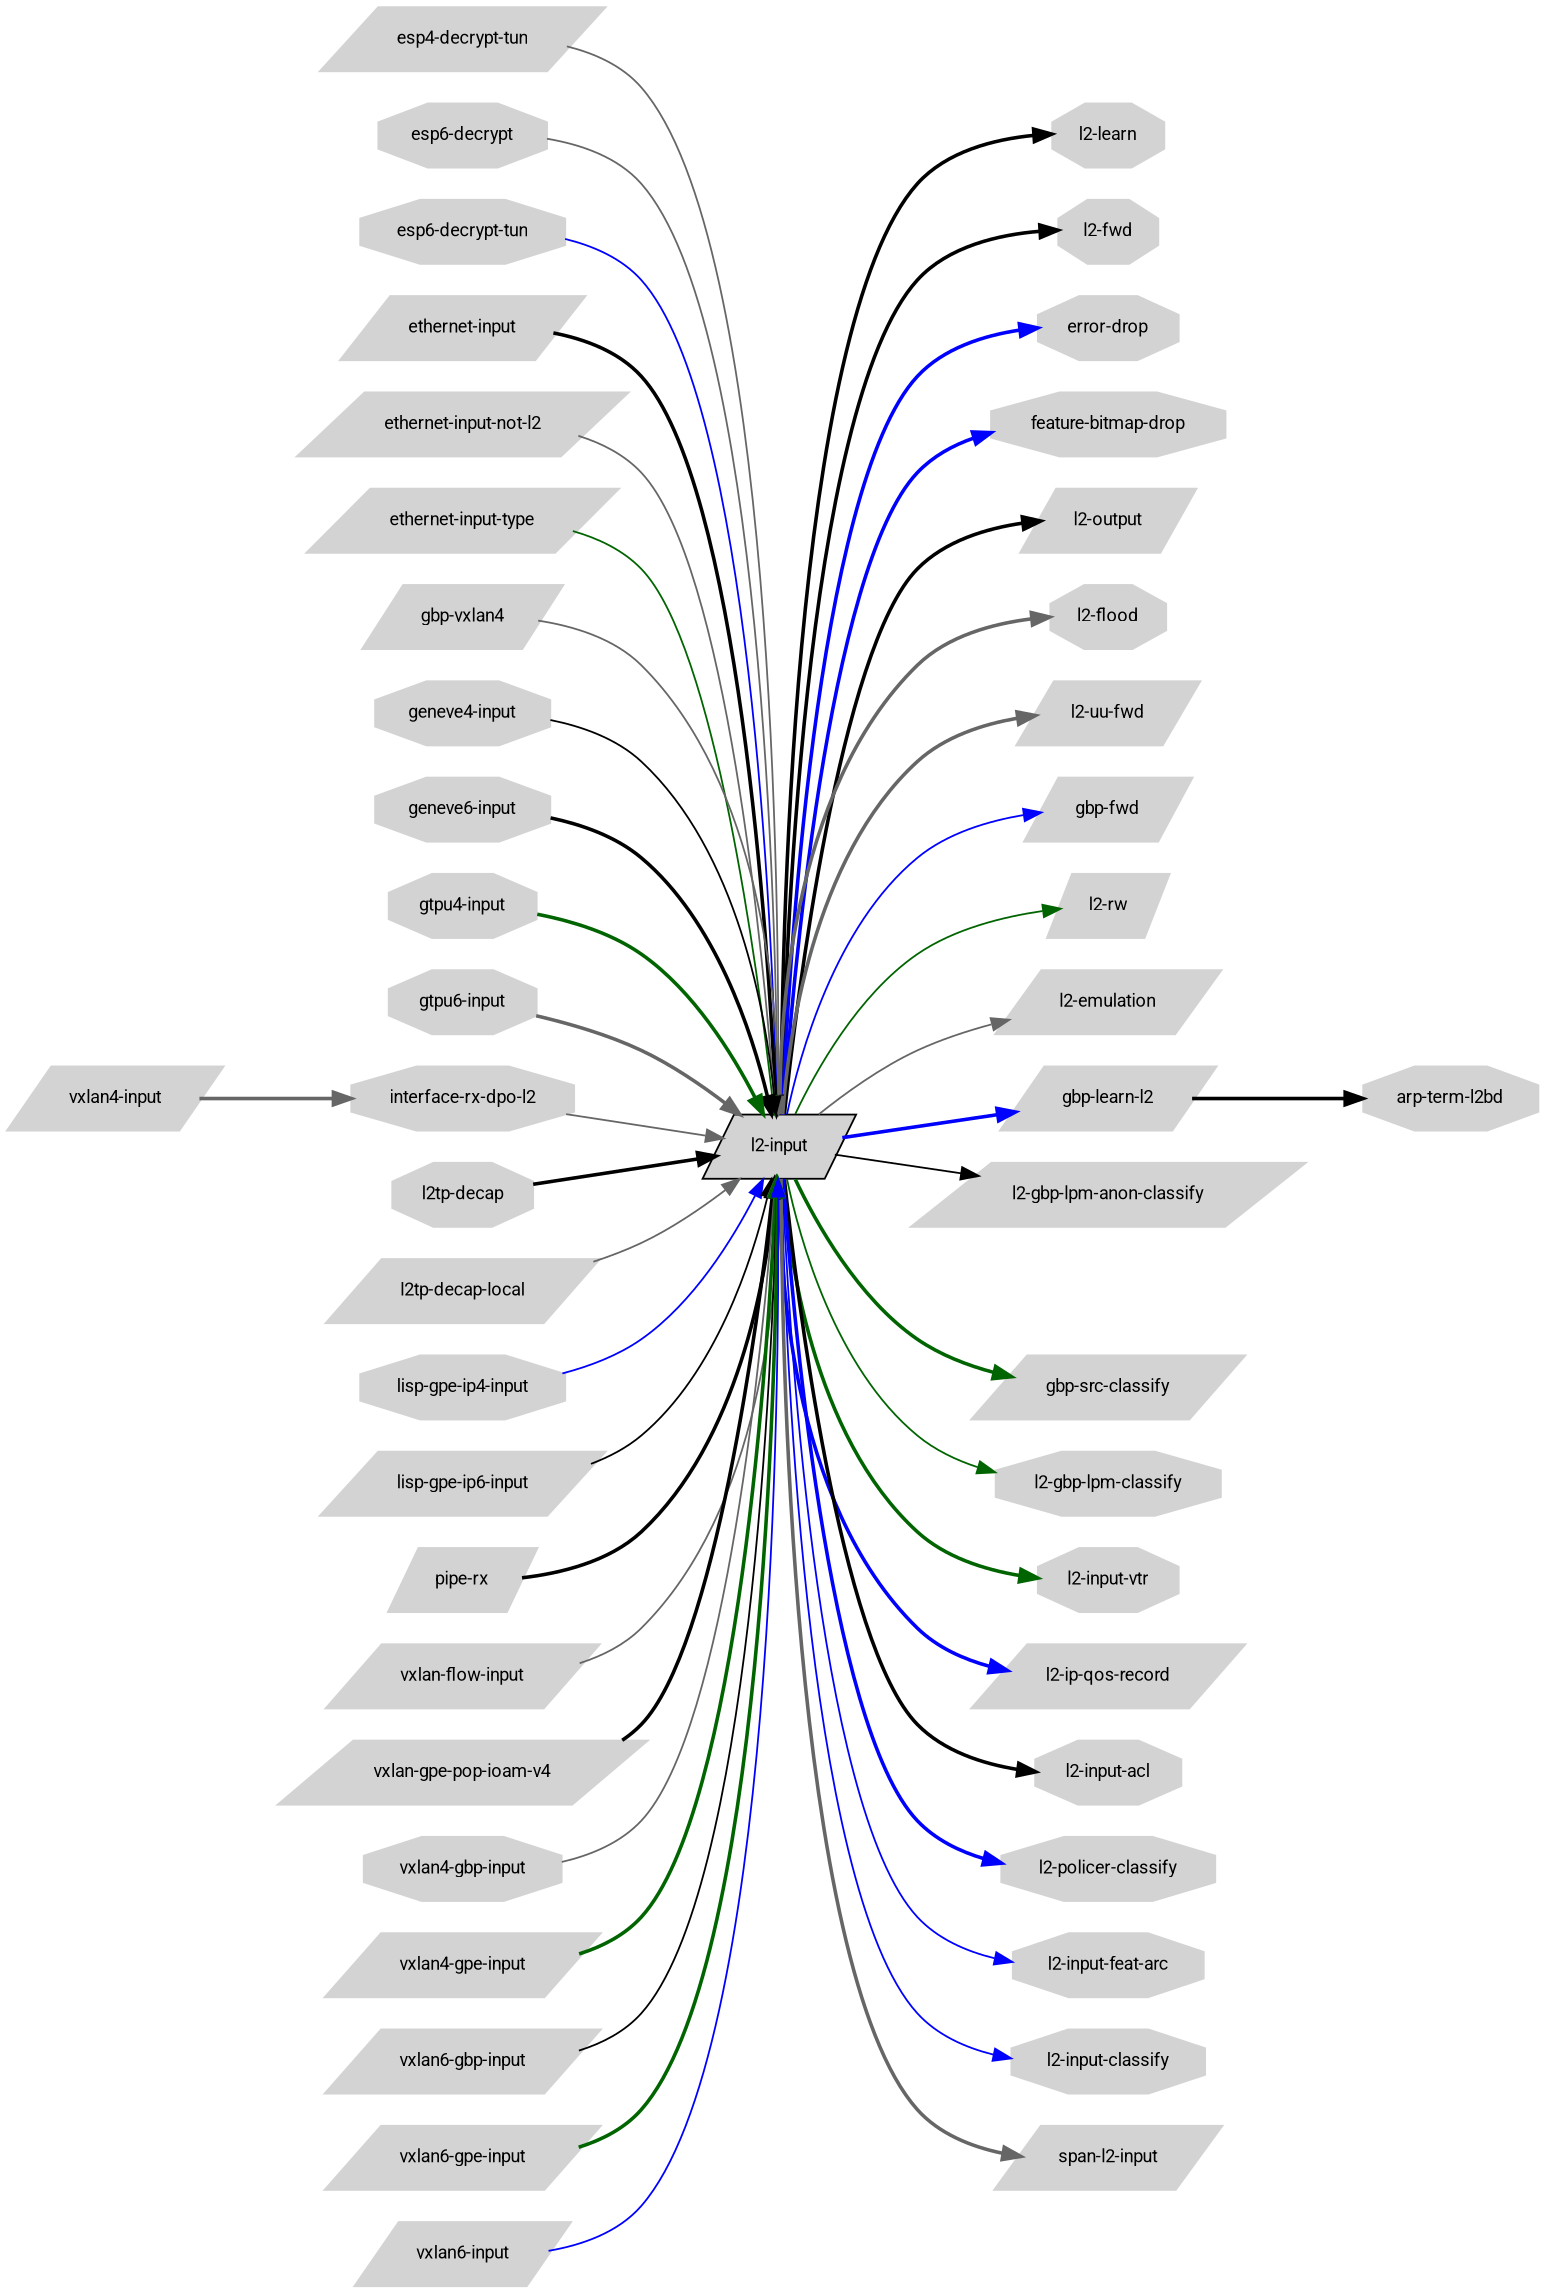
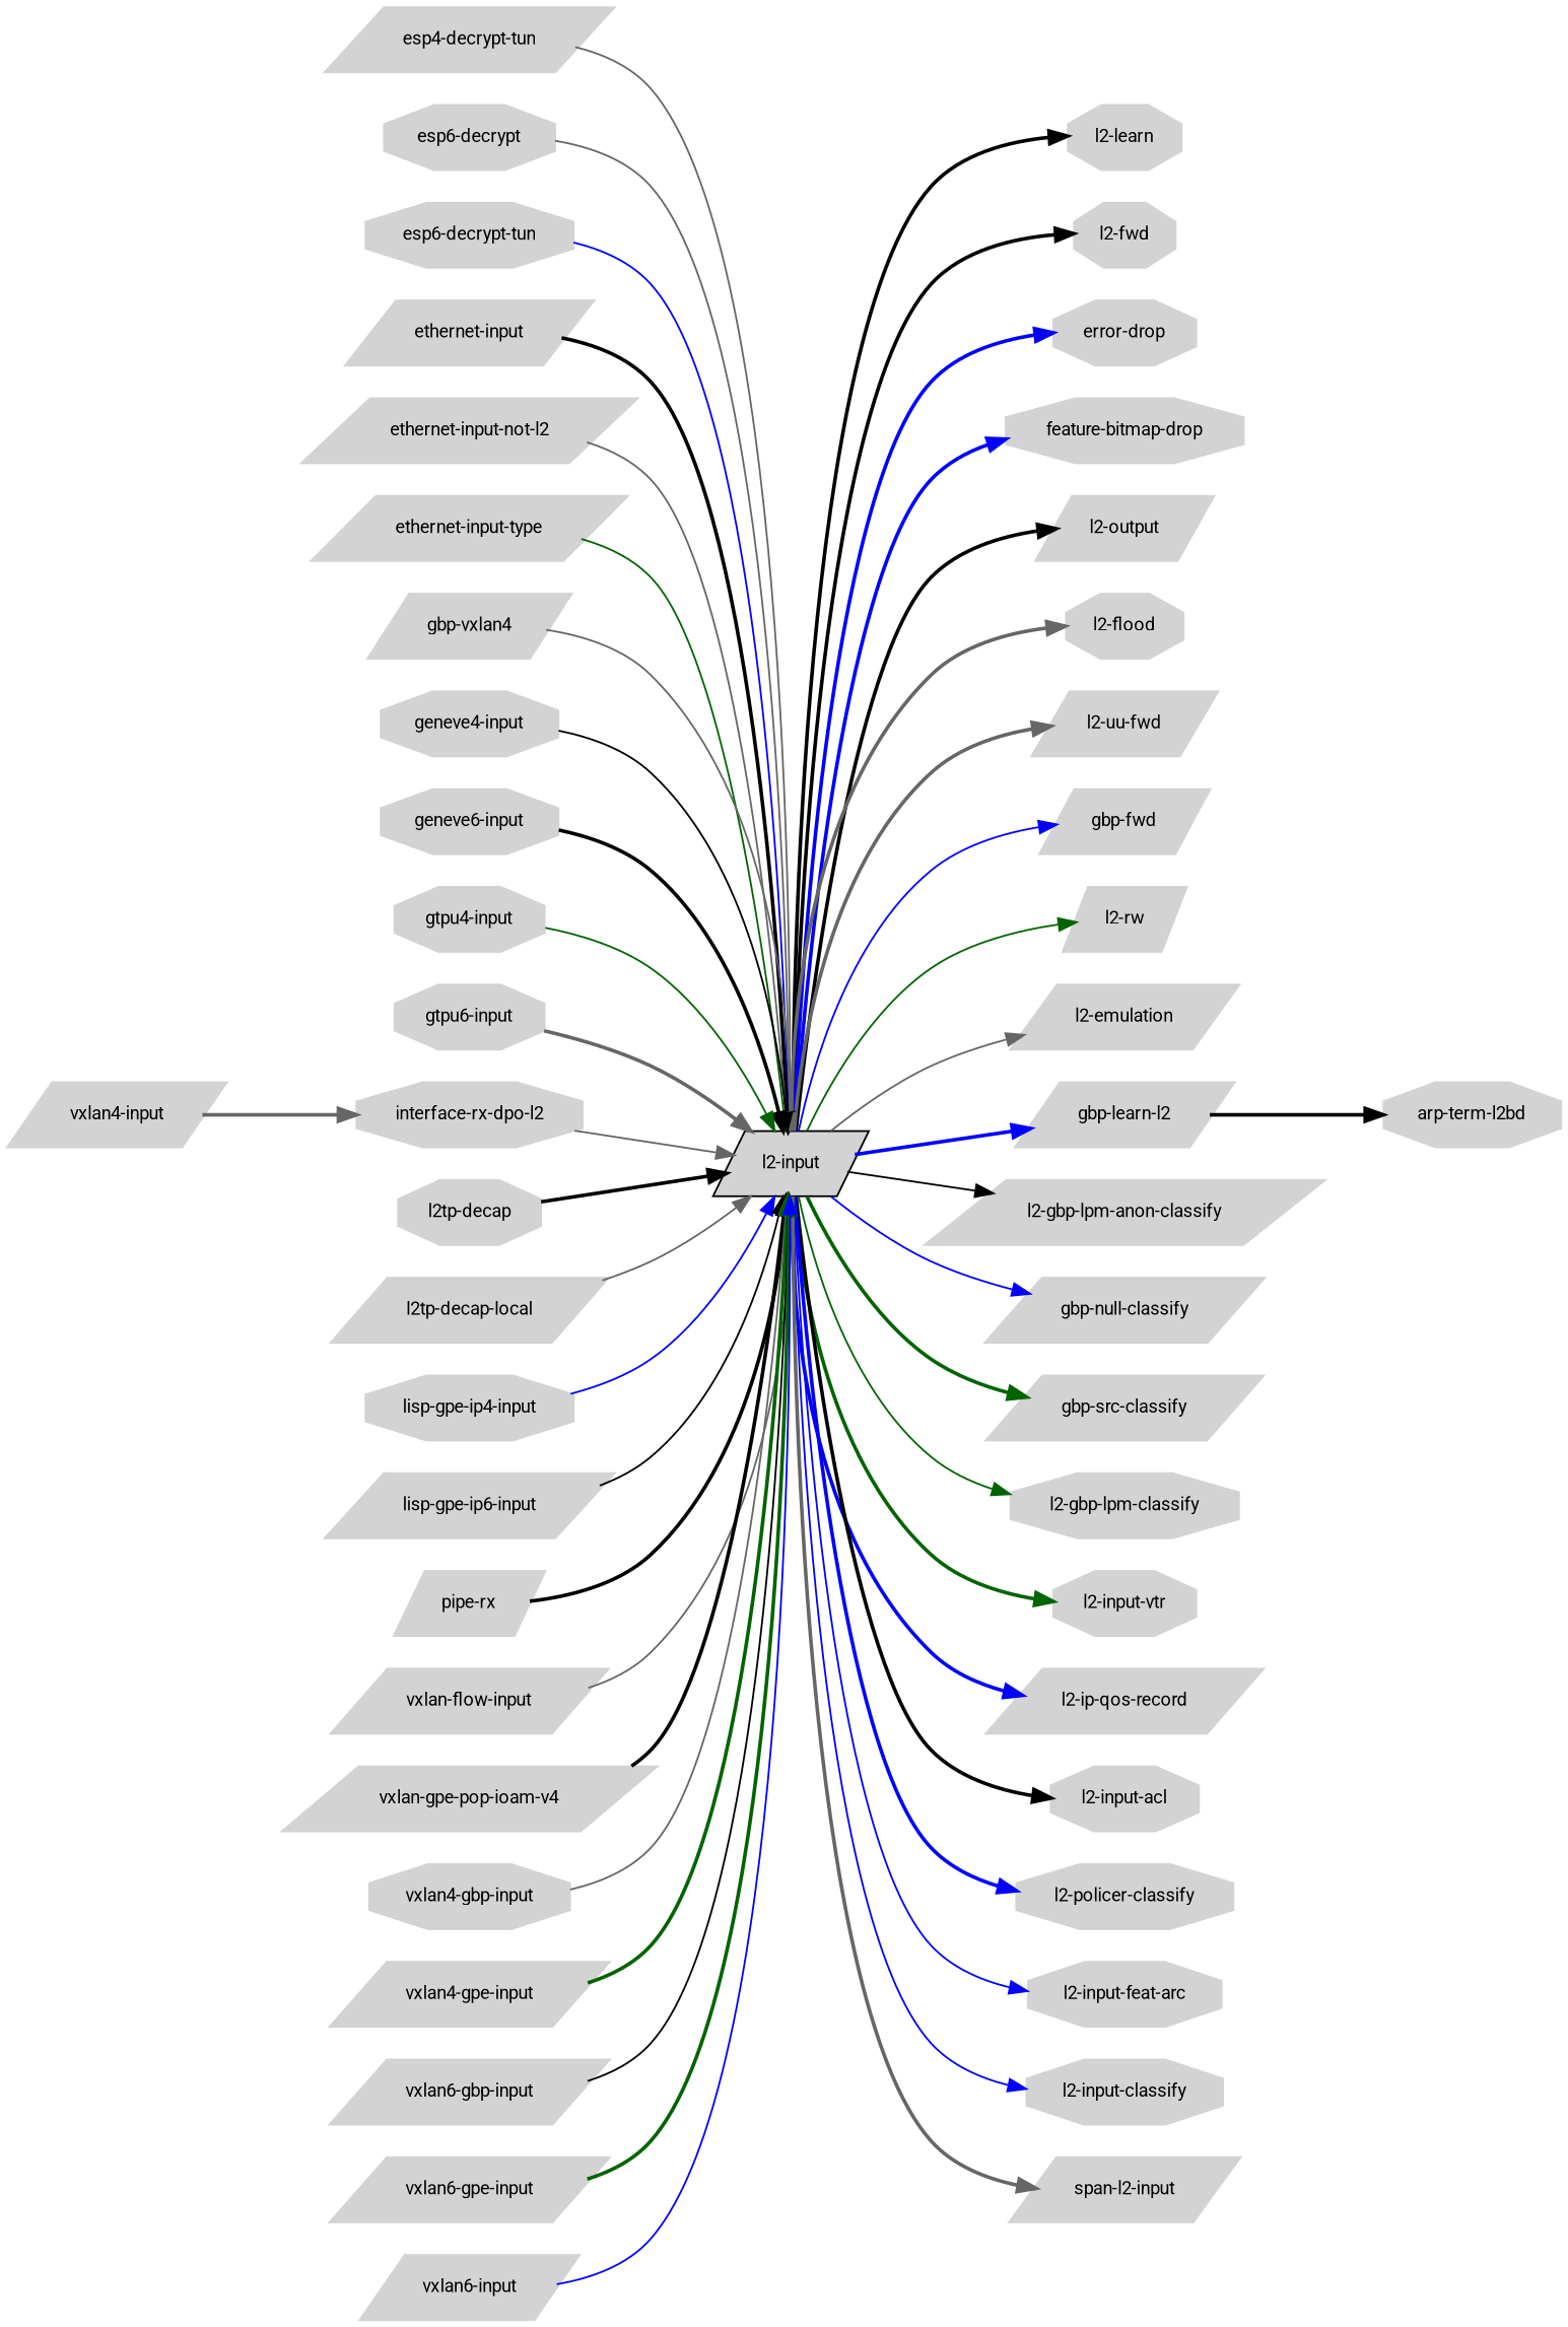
  digraph {
    fontname=Roboto
    rankdir=LR
    node [color=lightgray fillcolor=lightgray fontcolor=black fontname=Roboto fontsize=10 shape=parallelogram style=filled]
    edge [color=black fontname=Roboto fontsize=8 style=bold]
    "l2-input" [color=black]
    "l2-learn" [shape=octagon]
    "l2-fwd" [shape=octagon]
    "error-drop" [shape=octagon]
    "feature-bitmap-drop" [shape=octagon]
    "l2-output"
    "l2-flood" [shape=octagon]
    "l2-uu-fwd"
    "gbp-fwd"
    "l2-rw"
    "l2-emulation"
    "gbp-learn-l2"
    "l2-gbp-lpm-anon-classify"
+   "gbp-null-classify"
    "gbp-src-classify"
    "l2-gbp-lpm-classify" [shape=octagon]
    "l2-input-vtr" [shape=octagon]
    "l2-ip-qos-record"
    "l2-input-acl" [shape=octagon]
    "l2-policer-classify" [shape=octagon]
    "l2-input-feat-arc" [shape=octagon]
    "l2-input-classify" [shape=octagon]
    "span-l2-input"
    "arp-term-l2bd" [shape=octagon]
    "esp4-decrypt-tun"
    "esp6-decrypt" [shape=octagon]
    "esp6-decrypt-tun" [shape=octagon]
    "ethernet-input"
    "ethernet-input-not-l2"
    "ethernet-input-type"
    "gbp-vxlan4"
    "geneve4-input" [shape=octagon]
    "geneve6-input" [shape=octagon]
    "gtpu4-input" [shape=octagon]
    "gtpu6-input" [shape=octagon]
    "interface-rx-dpo-l2" [shape=octagon]
    "l2tp-decap" [shape=octagon]
    "l2tp-decap-local"
    "lisp-gpe-ip4-input" [shape=octagon]
    "lisp-gpe-ip6-input"
    "pipe-rx"
    "vxlan-flow-input"
    "vxlan-gpe-pop-ioam-v4"
    "vxlan4-gbp-input" [shape=octagon]
    "vxlan4-gpe-input"
    "vxlan4-input"
    "vxlan6-gbp-input"
    "vxlan6-gpe-input"
    "vxlan6-input"
    "l2-input" -> "l2-learn"
    "l2-input" -> "l2-fwd"
    "l2-input" -> "error-drop" [color=blue]
    "l2-input" -> "feature-bitmap-drop" [color=blue]
    "l2-input" -> "l2-output"
    "l2-input" -> "l2-flood" [color=gray40]
    "l2-input" -> "l2-uu-fwd" [color=gray40]
    "l2-input" -> "gbp-fwd" [color=blue style=solid]
    "l2-input" -> "l2-rw" [color=darkgreen style=solid]
    "l2-input" -> "l2-emulation" [color=gray40 style=solid]
    "l2-input" -> "gbp-learn-l2" [color=blue]
    "l2-input" -> "l2-gbp-lpm-anon-classify" [style=solid]
+   "l2-input" -> "gbp-null-classify" [color=blue style=solid]
    "l2-input" -> "gbp-src-classify" [color=darkgreen]
    "l2-input" -> "l2-gbp-lpm-classify" [color=darkgreen style=solid]
    "l2-input" -> "l2-input-vtr" [color=darkgreen]
    "l2-input" -> "l2-ip-qos-record" [color=blue]
    "l2-input" -> "l2-input-acl"
    "l2-input" -> "l2-policer-classify" [color=blue]
    "l2-input" -> "l2-input-feat-arc" [color=blue style=solid]
    "l2-input" -> "l2-input-classify" [color=blue style=solid]
    "l2-input" -> "span-l2-input" [color=gray40]
    "gbp-learn-l2" -> "arp-term-l2bd"
    "esp4-decrypt-tun" -> "l2-input" [color=gray40 style=solid]
    "esp6-decrypt" -> "l2-input" [color=gray40 style=solid]
    "esp6-decrypt-tun" -> "l2-input" [color=blue style=solid]
    "ethernet-input" -> "l2-input"
    "ethernet-input-not-l2" -> "l2-input" [color=gray40 style=solid]
    "ethernet-input-type" -> "l2-input" [color=darkgreen style=solid]
    "gbp-vxlan4" -> "l2-input" [color=gray40 style=solid]
    "geneve4-input" -> "l2-input" [style=solid]
    "geneve6-input" -> "l2-input"
-   "gtpu4-input" -> "l2-input" [color=darkgreen]
+   "gtpu4-input" -> "l2-input" [color=darkgreen style=solid]
    "gtpu6-input" -> "l2-input" [color=gray40]
    "interface-rx-dpo-l2" -> "l2-input" [color=gray40 style=solid]
    "l2tp-decap" -> "l2-input"
    "l2tp-decap-local" -> "l2-input" [color=gray40 style=solid]
    "lisp-gpe-ip4-input" -> "l2-input" [color=blue style=solid]
    "lisp-gpe-ip6-input" -> "l2-input" [style=solid]
    "pipe-rx" -> "l2-input"
    "vxlan-flow-input" -> "l2-input" [color=gray40 style=solid]
    "vxlan-gpe-pop-ioam-v4" -> "l2-input"
    "vxlan4-gbp-input" -> "l2-input" [color=gray40 style=solid]
    "vxlan4-gpe-input" -> "l2-input" [color=darkgreen]
    "vxlan4-input" -> "interface-rx-dpo-l2" [color=gray40]
    "vxlan6-gbp-input" -> "l2-input" [style=solid]
    "vxlan6-gpe-input" -> "l2-input" [color=darkgreen]
    "vxlan6-input" -> "l2-input" [color=blue style=solid]
  }
